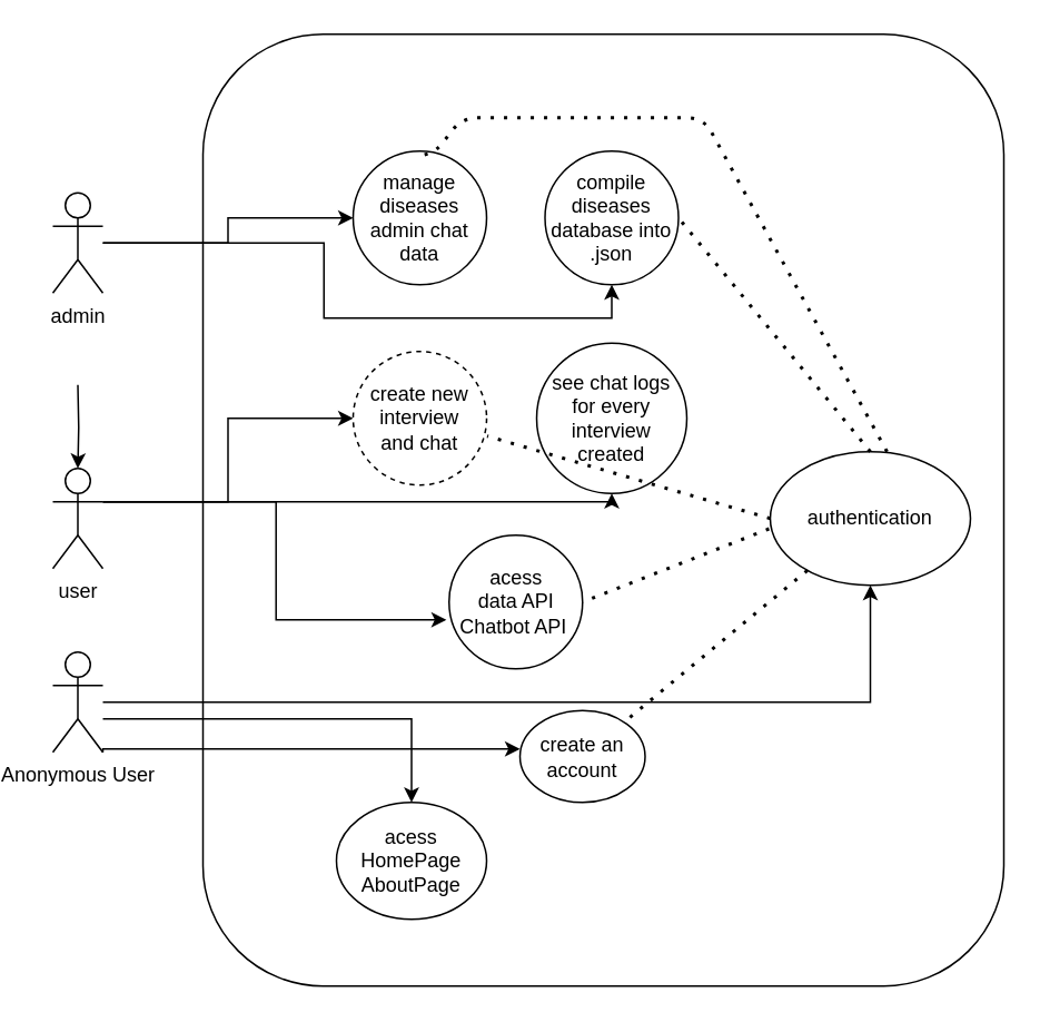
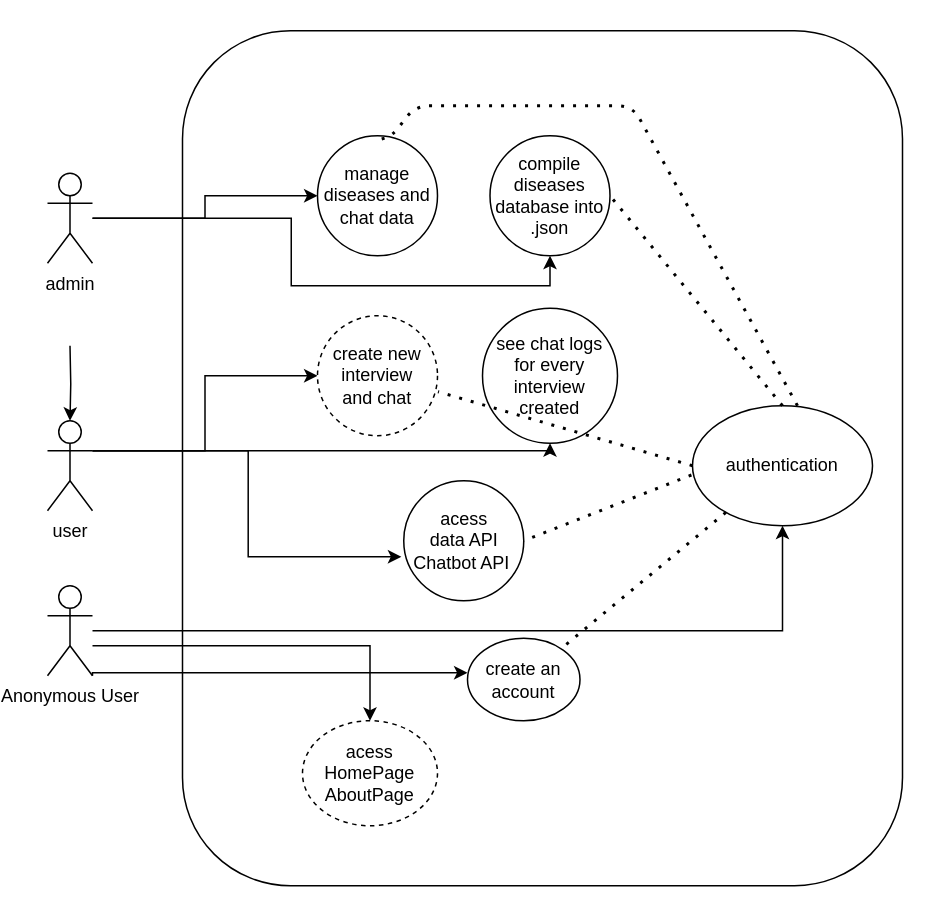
  <mxCell id="0" />
  <mxCell id="1" parent="0" />
  <mxCell id="2" value="" style="rounded=1;whiteSpace=wrap;html=1;" vertex="1" parent="1"><mxGeometry x="110" y="20" width="480" height="570" as="geometry" /></mxCell>
  <mxCell id="3" value="" style="edgeStyle=orthogonalEdgeStyle;rounded=0;orthogonalLoop=1;jettySize=auto;html=1;" edge="1" parent="1" target="10"><mxGeometry relative="1" as="geometry"><mxPoint x="35" y="230" as="sourcePoint" /></mxGeometry></mxCell>
  <mxCell id="4" style="edgeStyle=orthogonalEdgeStyle;rounded=0;orthogonalLoop=1;jettySize=auto;html=1;entryX=0;entryY=0.5;entryDx=0;entryDy=0;" edge="1" parent="1" source="6" target="18"><mxGeometry relative="1" as="geometry" /></mxCell>
  <mxCell id="5" style="edgeStyle=orthogonalEdgeStyle;rounded=0;orthogonalLoop=1;jettySize=auto;html=1;entryX=0.5;entryY=1;entryDx=0;entryDy=0;" edge="1" parent="1" source="6" target="19"><mxGeometry relative="1" as="geometry" /></mxCell>
  <mxCell id="6" value="admin" style="shape=umlActor;verticalLabelPosition=bottom;verticalAlign=top;html=1;outlineConnect=0;" vertex="1" parent="1"><mxGeometry x="20" y="115" width="30" height="60" as="geometry" /></mxCell>
  <mxCell id="7" style="edgeStyle=orthogonalEdgeStyle;rounded=0;orthogonalLoop=1;jettySize=auto;html=1;exitX=1;exitY=0.333;exitDx=0;exitDy=0;exitPerimeter=0;entryX=0;entryY=0.5;entryDx=0;entryDy=0;" edge="1" parent="1" source="10" target="21"><mxGeometry relative="1" as="geometry" /></mxCell>
  <mxCell id="8" style="edgeStyle=orthogonalEdgeStyle;rounded=0;orthogonalLoop=1;jettySize=auto;html=1;exitX=1;exitY=0.333;exitDx=0;exitDy=0;exitPerimeter=0;entryX=-0.02;entryY=0.633;entryDx=0;entryDy=0;entryPerimeter=0;" edge="1" parent="1" source="10" target="22"><mxGeometry relative="1" as="geometry" /></mxCell>
  <mxCell id="9" style="edgeStyle=orthogonalEdgeStyle;rounded=0;orthogonalLoop=1;jettySize=auto;html=1;exitX=1;exitY=0.333;exitDx=0;exitDy=0;exitPerimeter=0;entryX=0.5;entryY=1;entryDx=0;entryDy=0;" edge="1" parent="1" source="10" target="20"><mxGeometry relative="1" as="geometry"><Array as="points"><mxPoint x="355" y="300" /></Array></mxGeometry></mxCell>
  <mxCell id="10" value="user" style="shape=umlActor;verticalLabelPosition=bottom;verticalAlign=top;html=1;outlineConnect=0;" vertex="1" parent="1"><mxGeometry x="20" y="280" width="30" height="60" as="geometry" /></mxCell>
  <mxCell id="11" style="edgeStyle=orthogonalEdgeStyle;rounded=0;orthogonalLoop=1;jettySize=auto;html=1;entryX=0.5;entryY=1;entryDx=0;entryDy=0;" edge="1" parent="1" source="14" target="17"><mxGeometry relative="1" as="geometry" /></mxCell>
  <mxCell id="12" style="edgeStyle=orthogonalEdgeStyle;rounded=0;orthogonalLoop=1;jettySize=auto;html=1;" edge="1" parent="1" source="14" target="15"><mxGeometry relative="1" as="geometry"><Array as="points"><mxPoint x="235" y="430" /></Array></mxGeometry></mxCell>
  <mxCell id="13" style="edgeStyle=orthogonalEdgeStyle;rounded=0;jumpStyle=none;orthogonalLoop=1;jettySize=auto;html=1;exitX=1;exitY=1;exitDx=0;exitDy=0;exitPerimeter=0;" edge="1" parent="1" source="14"><mxGeometry relative="1" as="geometry"><mxPoint x="300" y="448" as="targetPoint" /><Array as="points"><mxPoint x="50" y="448" /></Array></mxGeometry></mxCell>
  <mxCell id="14" value="Anonymous User" style="shape=umlActor;verticalLabelPosition=bottom;verticalAlign=top;html=1;outlineConnect=0;" vertex="1" parent="1"><mxGeometry x="20" y="390" width="30" height="60" as="geometry" /></mxCell>
- <mxCell id="15" value="acess&lt;br&gt;HomePage&lt;br&gt;AboutPage" style="ellipse;whiteSpace=wrap;html=1;" vertex="1" parent="1"><mxGeometry x="190" y="480" width="90" height="70" as="geometry" /></mxCell>
+ <mxCell id="15" value="acess&lt;br&gt;HomePage&lt;br&gt;AboutPage" style="ellipse;whiteSpace=wrap;html=1;dashed=1;" vertex="1" parent="1"><mxGeometry x="190" y="480" width="90" height="70" as="geometry" /></mxCell>
  <mxCell id="16" value="create an account" style="ellipse;whiteSpace=wrap;html=1;" vertex="1" parent="1"><mxGeometry x="300" y="425" width="75" height="55" as="geometry" /></mxCell>
  <mxCell id="17" value="authentication" style="ellipse;whiteSpace=wrap;html=1;" vertex="1" parent="1"><mxGeometry x="450" y="270" width="120" height="80" as="geometry" /></mxCell>
- <mxCell id="18" value="manage diseases admin chat data" style="ellipse;whiteSpace=wrap;html=1;aspect=fixed;" vertex="1" parent="1"><mxGeometry x="200" y="90" width="80" height="80" as="geometry" /></mxCell>
+ <mxCell id="18" value="manage diseases and chat data" style="ellipse;whiteSpace=wrap;html=1;aspect=fixed;" vertex="1" parent="1"><mxGeometry x="200" y="90" width="80" height="80" as="geometry" /></mxCell>
  <mxCell id="19" value="compile diseases database into .json" style="ellipse;whiteSpace=wrap;html=1;aspect=fixed;" vertex="1" parent="1"><mxGeometry x="315" y="90" width="80" height="80" as="geometry" /></mxCell>
  <mxCell id="20" value="see chat logs for every interview created" style="ellipse;whiteSpace=wrap;html=1;aspect=fixed;" vertex="1" parent="1"><mxGeometry x="310" y="205" width="90" height="90" as="geometry" /></mxCell>
  <mxCell id="21" value="create new interview&lt;br&gt;and chat" style="ellipse;whiteSpace=wrap;html=1;aspect=fixed;dashed=1;" vertex="1" parent="1"><mxGeometry x="200" y="210" width="80" height="80" as="geometry" /></mxCell>
  <mxCell id="22" value="acess &lt;br&gt;data API&lt;br&gt;Chatbot API&amp;nbsp;" style="ellipse;whiteSpace=wrap;html=1;aspect=fixed;" vertex="1" parent="1"><mxGeometry x="257.5" y="320" width="80" height="80" as="geometry" /></mxCell>
  <mxCell id="23" value="" style="endArrow=none;dashed=1;html=1;dashPattern=1 3;strokeWidth=2;entryX=1;entryY=0.5;entryDx=0;entryDy=0;exitX=0.5;exitY=0;exitDx=0;exitDy=0;" edge="1" parent="1" source="17" target="19"><mxGeometry width="50" height="50" relative="1" as="geometry"><mxPoint x="510" y="260" as="sourcePoint" /><mxPoint x="530" y="190" as="targetPoint" /></mxGeometry></mxCell>
  <mxCell id="24" value="" style="endArrow=none;dashed=1;html=1;dashPattern=1 3;strokeWidth=2;" edge="1" parent="1" source="17" target="16"><mxGeometry width="50" height="50" relative="1" as="geometry"><mxPoint x="520" y="280" as="sourcePoint" /><mxPoint x="405" y="140" as="targetPoint" /></mxGeometry></mxCell>
  <mxCell id="25" value="" style="endArrow=none;dashed=1;html=1;dashPattern=1 3;strokeWidth=2;entryX=1;entryY=0.5;entryDx=0;entryDy=0;exitX=-0.006;exitY=0.577;exitDx=0;exitDy=0;exitPerimeter=0;" edge="1" parent="1" source="17" target="22"><mxGeometry width="50" height="50" relative="1" as="geometry"><mxPoint x="473.563" y="294.67" as="sourcePoint" /><mxPoint x="410" y="260" as="targetPoint" /></mxGeometry></mxCell>
  <mxCell id="26" value="" style="endArrow=none;dashed=1;html=1;dashPattern=1 3;strokeWidth=2;entryX=1.004;entryY=0.633;entryDx=0;entryDy=0;exitX=0;exitY=0.5;exitDx=0;exitDy=0;entryPerimeter=0;" edge="1" parent="1" source="17" target="21"><mxGeometry width="50" height="50" relative="1" as="geometry"><mxPoint x="459.28" y="326.16" as="sourcePoint" /><mxPoint x="347.5" y="370" as="targetPoint" /></mxGeometry></mxCell>
  <mxCell id="27" value="" style="endArrow=none;dashed=1;html=1;dashPattern=1 3;strokeWidth=2;" edge="1" parent="1"><mxGeometry width="50" height="50" relative="1" as="geometry"><mxPoint x="520" y="270" as="sourcePoint" /><mxPoint x="240" y="93" as="targetPoint" /><Array as="points"><mxPoint x="410" y="70" /><mxPoint x="265" y="70" /><mxPoint x="250" y="90" /></Array></mxGeometry></mxCell>
